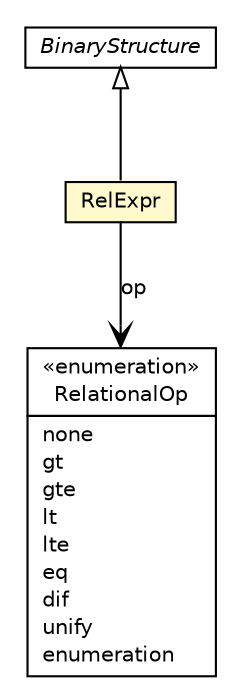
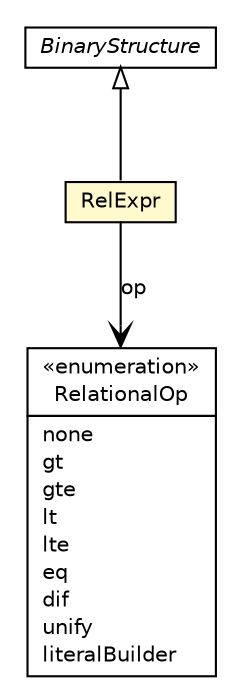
  digraph {
    nodesep=0.25
    ranksep=0.5
    node [fontcolor=black fontname=Helvetica fontsize=10.0 shape=plaintext]
    edge [fontname=Helvetica headport=p labelfontname=Helvetica labelfontsize=10 tailport=p]
    n1 [label=<<table title="jason.asSyntax.RelExpr" border="0" cellborder="1" cellspacing="0" cellpadding="2" port="p" bgcolor="lemonChiffon" href="./RelExpr.html"> 		<tr><td><table border="0" cellspacing="0" cellpadding="1"> <tr><td align="center" balign="center"> RelExpr </td></tr> 		</table></td></tr> 		</table>>]
-   n2 [label=<<table title="jason.asSyntax.RelExpr.RelationalOp" border="0" cellborder="1" cellspacing="0" cellpadding="2" port="p" href="./RelExpr.RelationalOp.html"> 		<tr><td><table border="0" cellspacing="0" cellpadding="1"> <tr><td align="center" balign="center"> &#171;enumeration&#187; </td></tr> <tr><td align="center" balign="center"> RelationalOp </td></tr> 		</table></td></tr> 		<tr><td><table border="0" cellspacing="0" cellpadding="1"> <tr><td align="left" balign="left"> none </td></tr> <tr><td align="left" balign="left"> gt </td></tr> <tr><td align="left" balign="left"> gte </td></tr> <tr><td align="left" balign="left"> lt </td></tr> <tr><td align="left" balign="left"> lte </td></tr> <tr><td align="left" balign="left"> eq </td></tr> <tr><td align="left" balign="left"> dif </td></tr> <tr><td align="left" balign="left"> unify </td></tr> <tr><td align="left" balign="left"> enumeration </td></tr> 		</table></td></tr> 		</table>>]
+   n2 [label=<<table title="jason.asSyntax.RelExpr.RelationalOp" border="0" cellborder="1" cellspacing="0" cellpadding="2" port="p" href="./RelExpr.RelationalOp.html"> 		<tr><td><table border="0" cellspacing="0" cellpadding="1"> <tr><td align="center" balign="center"> &#171;enumeration&#187; </td></tr> <tr><td align="center" balign="center"> RelationalOp </td></tr> 		</table></td></tr> 		<tr><td><table border="0" cellspacing="0" cellpadding="1"> <tr><td align="left" balign="left"> none </td></tr> <tr><td align="left" balign="left"> gt </td></tr> <tr><td align="left" balign="left"> gte </td></tr> <tr><td align="left" balign="left"> lt </td></tr> <tr><td align="left" balign="left"> lte </td></tr> <tr><td align="left" balign="left"> eq </td></tr> <tr><td align="left" balign="left"> dif </td></tr> <tr><td align="left" balign="left"> unify </td></tr> <tr><td align="left" balign="left"> literalBuilder </td></tr> 		</table></td></tr> 		</table>>]
    n3 [label=<<table title="jason.asSyntax.BinaryStructure" border="0" cellborder="1" cellspacing="0" cellpadding="2" port="p" href="./BinaryStructure.html"> 		<tr><td><table border="0" cellspacing="0" cellpadding="1"> <tr><td align="center" balign="center"><font face="Helvetica-Oblique"> BinaryStructure </font></td></tr> 		</table></td></tr> 		</table>>]
    n1 -> n2 [arrowhead=open color=black fontcolor=black fontsize=10.0 label=op]
    n3 -> n1 [arrowtail=empty dir=back fontsize=10]
  }
